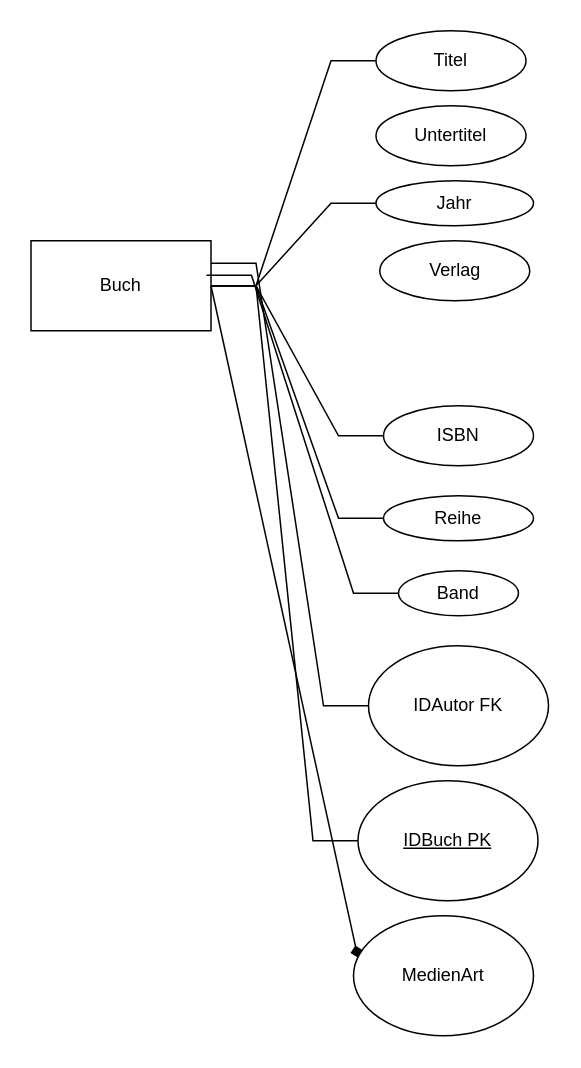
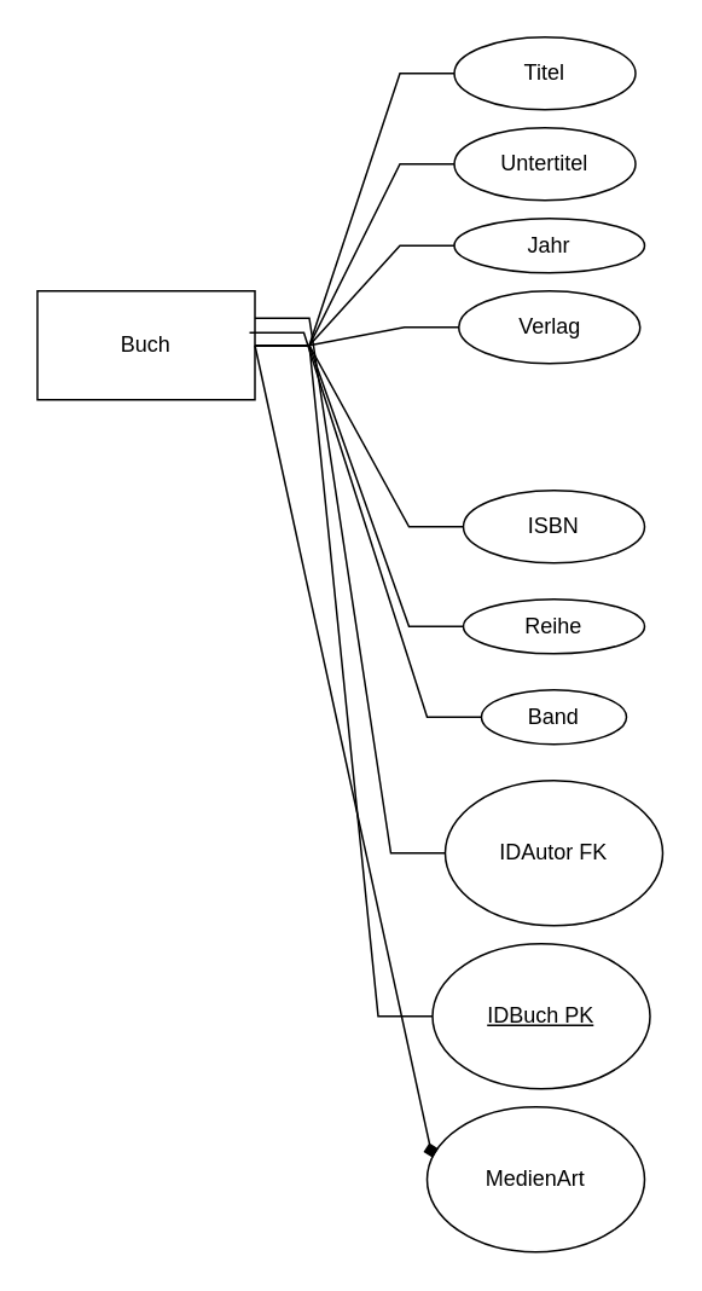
  <mxCell id="0" />
  <mxCell id="1" parent="0" />
  <mxCell id="2" style="edgeStyle=entityRelationEdgeStyle;rounded=0;orthogonalLoop=1;jettySize=auto;html=1;entryX=0;entryY=0.5;entryDx=0;entryDy=0;endArrow=none;startFill=0;" parent="1" source="5" target="6" edge="1"><mxGeometry relative="1" as="geometry" /></mxCell>
+ <mxCell id="3" style="edgeStyle=entityRelationEdgeStyle;rounded=0;orthogonalLoop=1;jettySize=auto;html=1;exitX=1;exitY=0.5;exitDx=0;exitDy=0;entryX=0;entryY=0.5;entryDx=0;entryDy=0;endArrow=none;startFill=0;" parent="1" source="5" target="7" edge="1"><mxGeometry relative="1" as="geometry" /></mxCell>
  <mxCell id="4" style="edgeStyle=entityRelationEdgeStyle;rounded=0;orthogonalLoop=1;jettySize=auto;html=1;exitX=1;exitY=0.5;exitDx=0;exitDy=0;entryX=0;entryY=0.5;entryDx=0;entryDy=0;endArrow=none;startFill=0;" parent="1" source="5" target="8" edge="1"><mxGeometry relative="1" as="geometry" /></mxCell>
  <mxCell id="5" value="Buch" style="rounded=0;whiteSpace=wrap;html=1;" parent="1" vertex="1"><mxGeometry x="20" y="160" width="120" height="60" as="geometry" /></mxCell>
  <mxCell id="6" value="Titel" style="ellipse;whiteSpace=wrap;html=1;" parent="1" vertex="1"><mxGeometry x="250" y="20" width="100" height="40" as="geometry" /></mxCell>
  <mxCell id="7" value="Untertitel" style="ellipse;whiteSpace=wrap;html=1;" parent="1" vertex="1"><mxGeometry x="250" y="70" width="100" height="40" as="geometry" /></mxCell>
  <mxCell id="8" value="Jahr" style="ellipse;whiteSpace=wrap;html=1;" parent="1" vertex="1"><mxGeometry x="250" y="120" width="105" height="30" as="geometry" /></mxCell>
+ <mxCell id="9" style="edgeStyle=entityRelationEdgeStyle;rounded=0;orthogonalLoop=1;jettySize=auto;html=1;exitX=0;exitY=0.5;exitDx=0;exitDy=0;entryX=1;entryY=0.5;entryDx=0;entryDy=0;endArrow=none;startFill=0;" parent="1" source="10" target="5" edge="1"><mxGeometry relative="1" as="geometry" /></mxCell>
  <mxCell id="10" value="Verlag" style="ellipse;whiteSpace=wrap;html=1;" parent="1" vertex="1"><mxGeometry x="252.5" y="160" width="100" height="40" as="geometry" /></mxCell>
  <mxCell id="11" style="edgeStyle=entityRelationEdgeStyle;rounded=0;orthogonalLoop=1;jettySize=auto;html=1;exitX=0;exitY=0.5;exitDx=0;exitDy=0;entryX=1;entryY=0.5;entryDx=0;entryDy=0;endArrow=none;startFill=0;" parent="1" source="12" target="5" edge="1"><mxGeometry relative="1" as="geometry" /></mxCell>
  <mxCell id="12" value="ISBN" style="ellipse;whiteSpace=wrap;html=1;" parent="1" vertex="1"><mxGeometry x="255" y="270" width="100" height="40" as="geometry" /></mxCell>
  <mxCell id="13" style="edgeStyle=entityRelationEdgeStyle;rounded=0;orthogonalLoop=1;jettySize=auto;html=1;exitX=0;exitY=0.5;exitDx=0;exitDy=0;entryX=1;entryY=0.5;entryDx=0;entryDy=0;endArrow=none;startFill=0;" parent="1" source="14" target="5" edge="1"><mxGeometry relative="1" as="geometry" /></mxCell>
  <mxCell id="14" value="Reihe" style="ellipse;whiteSpace=wrap;html=1;" parent="1" vertex="1"><mxGeometry x="255" y="330" width="100" height="30" as="geometry" /></mxCell>
  <mxCell id="15" value="Band" style="ellipse;whiteSpace=wrap;html=1;" parent="1" vertex="1"><mxGeometry x="265" y="380" width="80" height="30" as="geometry" /></mxCell>
  <mxCell id="16" style="edgeStyle=entityRelationEdgeStyle;rounded=0;orthogonalLoop=1;jettySize=auto;html=1;exitX=0;exitY=0.5;exitDx=0;exitDy=0;entryX=0.975;entryY=0.383;entryDx=0;entryDy=0;entryPerimeter=0;endArrow=none;startFill=0;" parent="1" source="15" target="5" edge="1"><mxGeometry relative="1" as="geometry" /></mxCell>
  <mxCell id="17" style="edgeStyle=entityRelationEdgeStyle;rounded=0;orthogonalLoop=1;jettySize=auto;html=1;exitX=0;exitY=0.5;exitDx=0;exitDy=0;entryX=1;entryY=0.25;entryDx=0;entryDy=0;endArrow=none;startFill=0;" parent="1" source="18" target="5" edge="1"><mxGeometry relative="1" as="geometry" /></mxCell>
  <mxCell id="18" value="IDAutor FK" style="ellipse;whiteSpace=wrap;html=1;" parent="1" vertex="1"><mxGeometry x="245" y="430" width="120" height="80" as="geometry" /></mxCell>
  <mxCell id="19" style="edgeStyle=entityRelationEdgeStyle;rounded=0;orthogonalLoop=1;jettySize=auto;html=1;exitX=0;exitY=0.5;exitDx=0;exitDy=0;entryX=1;entryY=0.5;entryDx=0;entryDy=0;endArrow=none;startFill=0;" parent="1" source="20" target="5" edge="1"><mxGeometry relative="1" as="geometry" /></mxCell>
  <mxCell id="20" value="&lt;u&gt;IDBuch PK&lt;/u&gt;" style="ellipse;whiteSpace=wrap;html=1;" parent="1" vertex="1"><mxGeometry x="238" y="520" width="120" height="80" as="geometry" /></mxCell>
  <mxCell id="21" value="MedienArt" style="ellipse;whiteSpace=wrap;html=1;" vertex="1" parent="1"><mxGeometry x="235" y="610" width="120" height="80" as="geometry" /></mxCell>
  <mxCell id="22" style="rounded=0;orthogonalLoop=1;jettySize=auto;html=1;exitX=1;exitY=0.5;exitDx=0;exitDy=0;entryX=0.025;entryY=0.35;entryDx=0;entryDy=0;entryPerimeter=0;endArrow=diamond;startFill=0;" edge="1" parent="1" source="5" target="21"><mxGeometry relative="1" as="geometry" /></mxCell>
